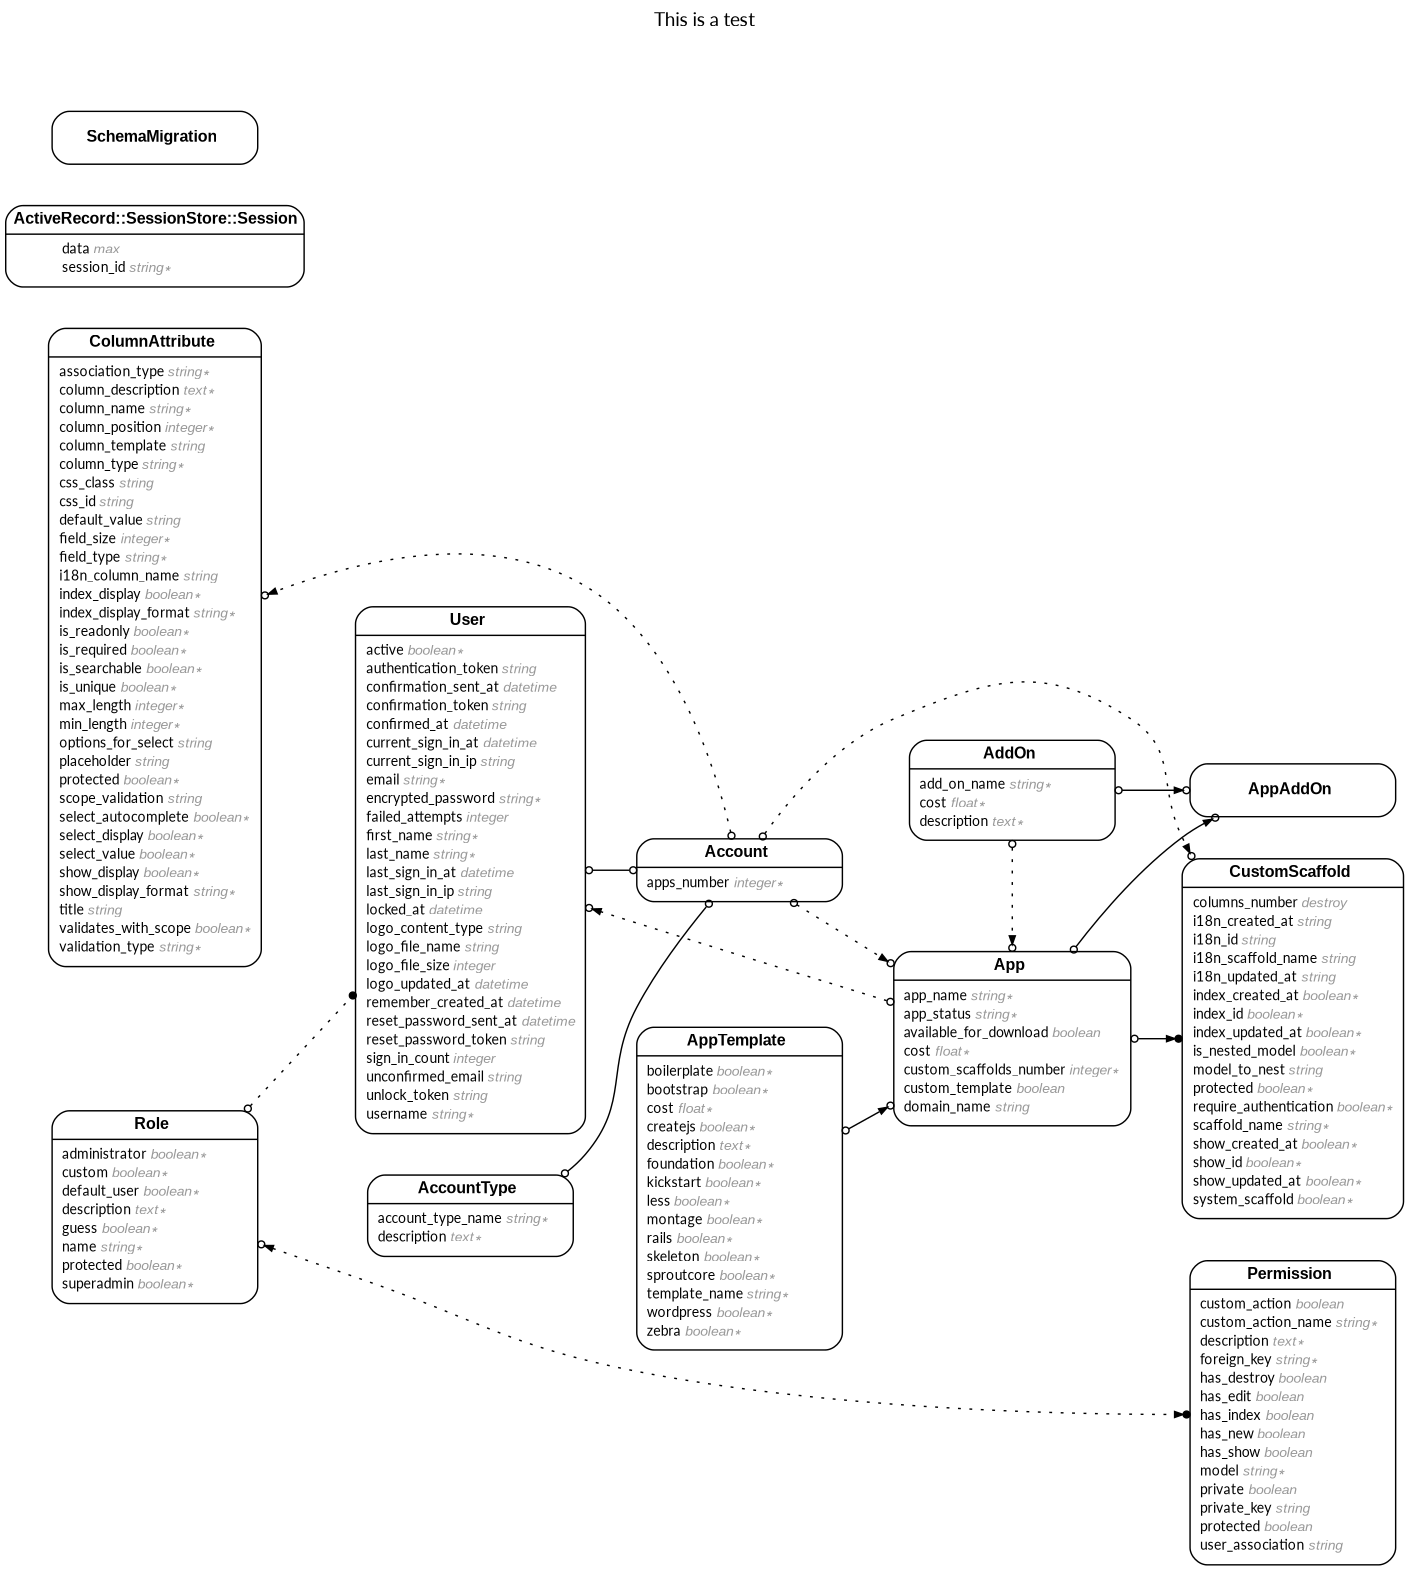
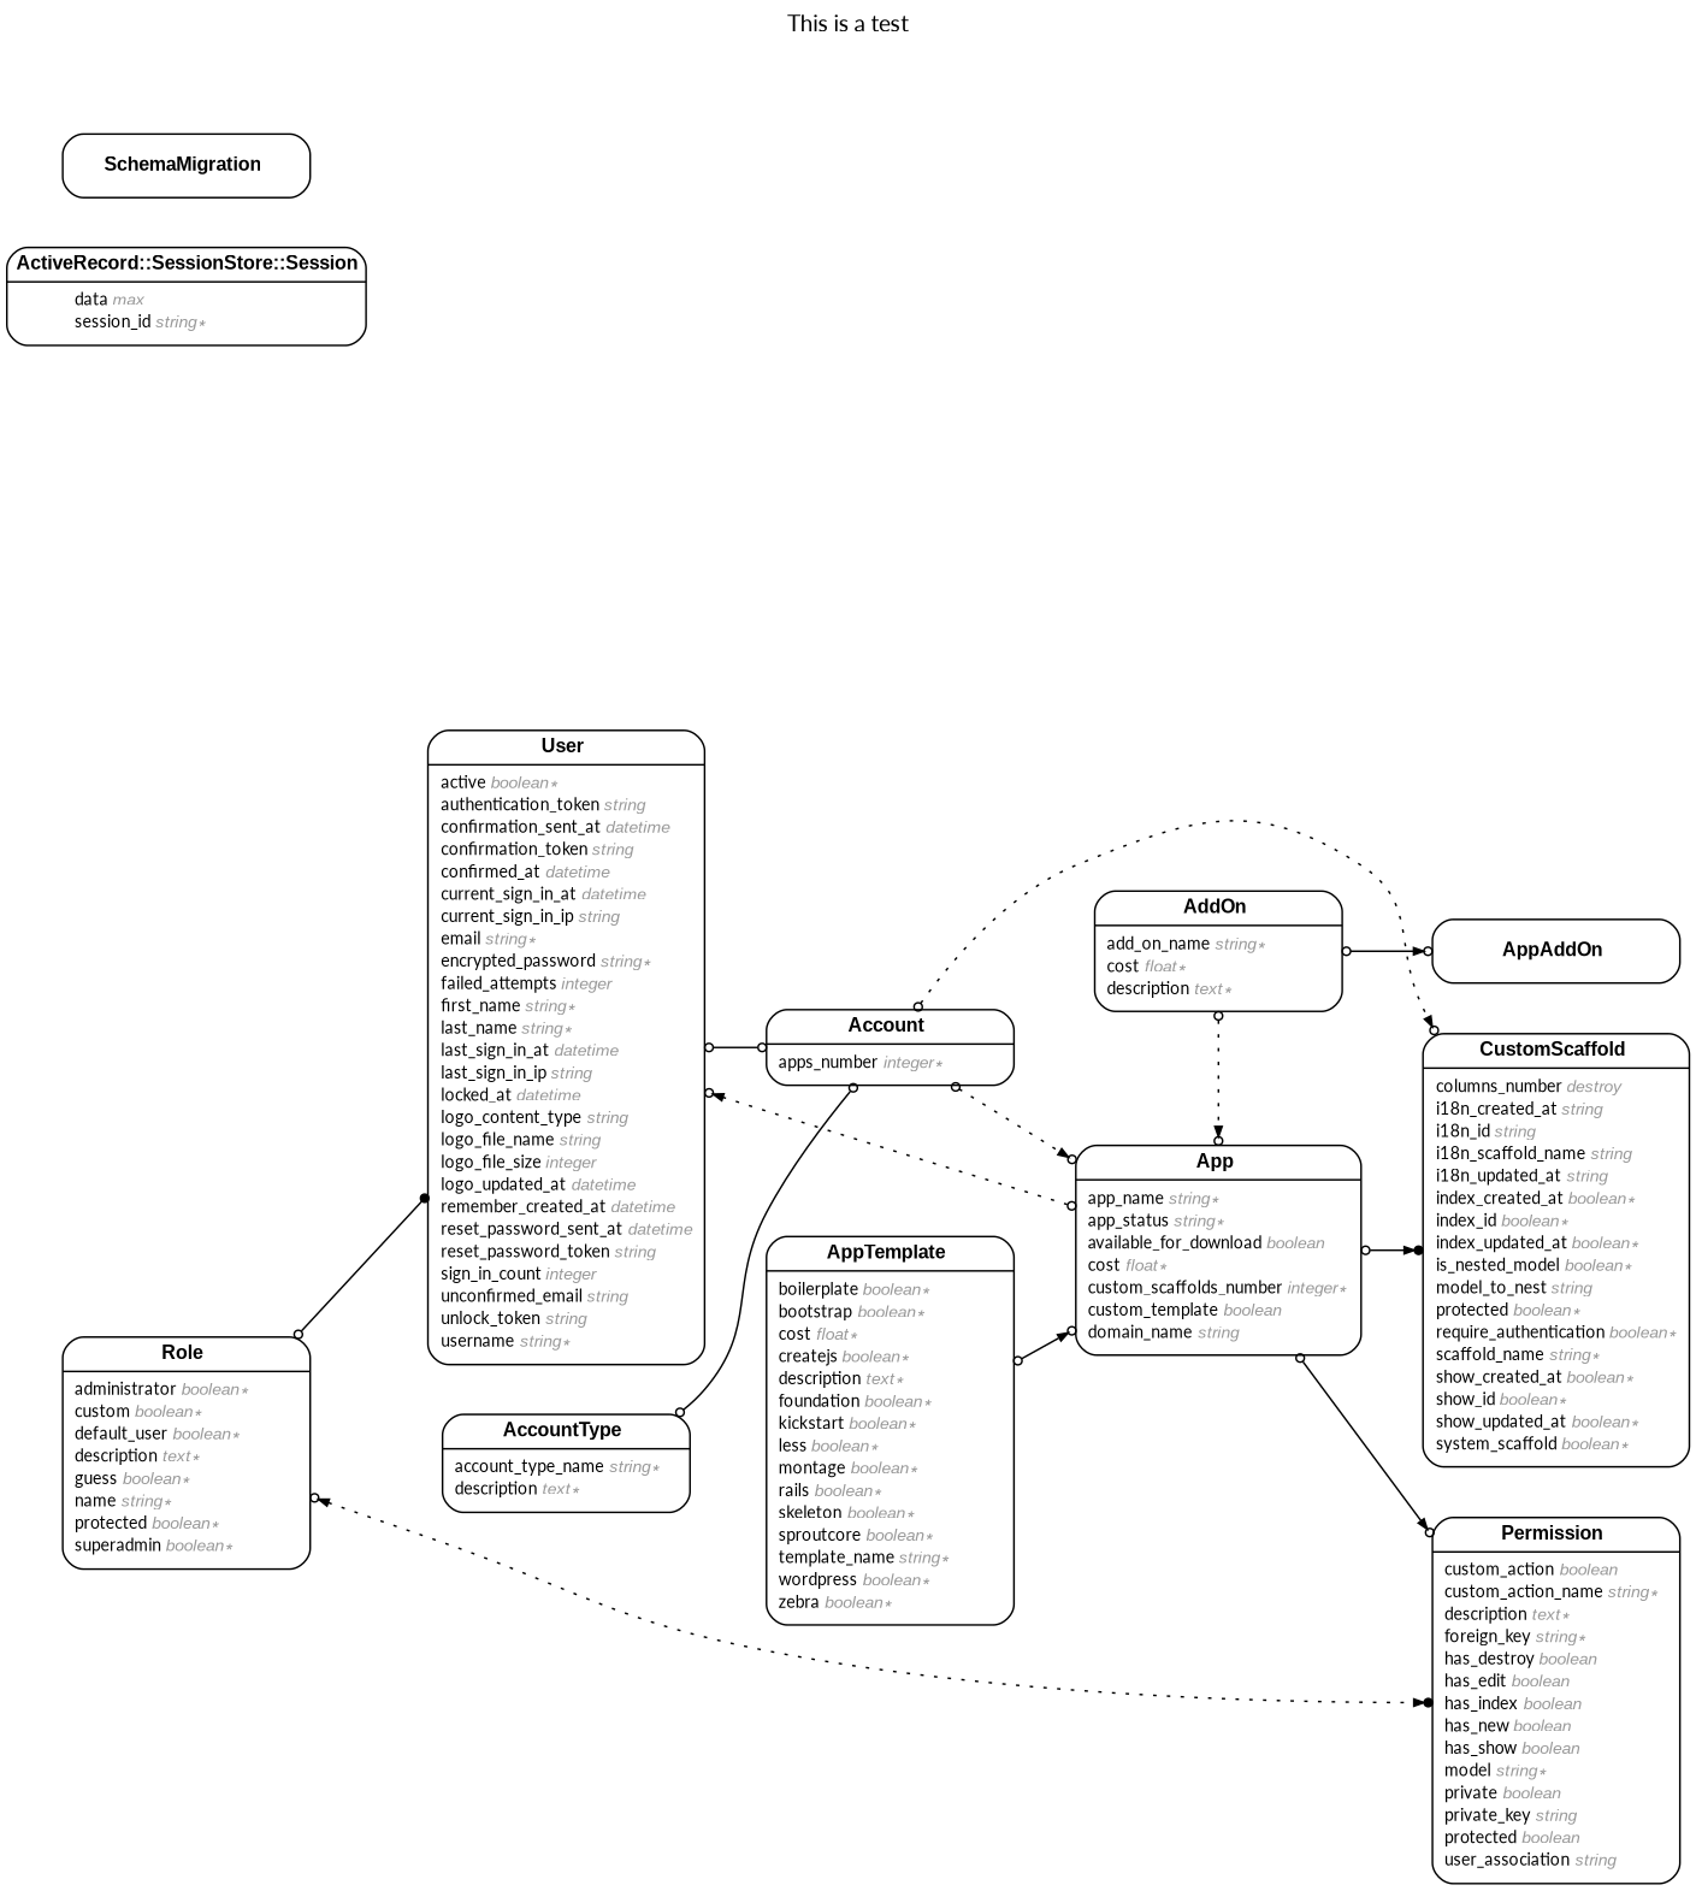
  digraph {
    concentrate=true
    fontname=Lato
    fontsize=13
    label="This is a test\n\n"
    labelloc=t
    nodesep=0.4
    rankdir=LR
    ranksep=0.5
    node [fontname=Lato fontsize=10 margin="0.07,0.05" penwidth=1.0 shape=Mrecord]
    edge [arrowhead=odotnormal arrowsize=0.6 arrowtail=odot dir=both fontname=Lato fontsize=7 labelangle=32 labeldistance=1.8 penwidth=1.0 weight=2]
    n1 [label=<<table border="0" align="center" cellspacing="0.5" cellpadding="0" width="134">   <tr><td align="center" valign="bottom" width="130"><font face="Arial Bold" point-size="11">Account</font></td></tr> </table> | <table border="0" align="left" cellspacing="2" cellpadding="0" width="134">   <tr><td align="left" width="130" port="apps_number">apps_number <font face="Arial Italic" color="grey60">integer ∗</font></td></tr> </table> >]
    n2 [label=<<table border="0" align="center" cellspacing="0.5" cellpadding="0" width="134">   <tr><td align="center" valign="bottom" width="130"><font face="Arial Bold" point-size="11">App</font></td></tr> </table> | <table border="0" align="left" cellspacing="2" cellpadding="0" width="134">   <tr><td align="left" width="130" port="app_name">app_name <font face="Arial Italic" color="grey60">string ∗</font></td></tr>   <tr><td align="left" width="130" port="app_status">app_status <font face="Arial Italic" color="grey60">string ∗</font></td></tr>   <tr><td align="left" width="130" port="available_for_download">available_for_download <font face="Arial Italic" color="grey60">boolean</font></td></tr>   <tr><td align="left" width="130" port="cost">cost <font face="Arial Italic" color="grey60">float ∗</font></td></tr>   <tr><td align="left" width="130" port="custom_scaffolds_number">custom_scaffolds_number <font face="Arial Italic" color="grey60">integer ∗</font></td></tr>   <tr><td align="left" width="130" port="custom_template">custom_template <font face="Arial Italic" color="grey60">boolean</font></td></tr>   <tr><td align="left" width="130" port="domain_name">domain_name <font face="Arial Italic" color="grey60">string</font></td></tr> </table> >]
-   n3 [label=<<table border="0" align="center" cellspacing="0.5" cellpadding="0" width="134">   <tr><td align="center" valign="bottom" width="130"><font face="Arial Bold" point-size="11">ColumnAttribute</font></td></tr> </table> | <table border="0" align="left" cellspacing="2" cellpadding="0" width="134">   <tr><td align="left" width="130" port="association_type">association_type <font face="Arial Italic" color="grey60">string ∗</font></td></tr>   <tr><td align="left" width="130" port="column_description">column_description <font face="Arial Italic" color="grey60">text ∗</font></td></tr>   <tr><td align="left" width="130" port="column_name">column_name <font face="Arial Italic" color="grey60">string ∗</font></td></tr>   <tr><td align="left" width="130" port="column_position">column_position <font face="Arial Italic" color="grey60">integer ∗</font></td></tr>   <tr><td align="left" width="130" port="column_template">column_template <font face="Arial Italic" color="grey60">string</font></td></tr>   <tr><td align="left" width="130" port="column_type">column_type <font face="Arial Italic" color="grey60">string ∗</font></td></tr>   <tr><td align="left" width="130" port="css_class">css_class <font face="Arial Italic" color="grey60">string</font></td></tr>   <tr><td align="left" width="130" port="css_id">css_id <font face="Arial Italic" color="grey60">string</font></td></tr>   <tr><td align="left" width="130" port="default_value">default_value <font face="Arial Italic" color="grey60">string</font></td></tr>   <tr><td align="left" width="130" port="field_size">field_size <font face="Arial Italic" color="grey60">integer ∗</font></td></tr>   <tr><td align="left" width="130" port="field_type">field_type <font face="Arial Italic" color="grey60">string ∗</font></td></tr>   <tr><td align="left" width="130" port="i18n_column_name">i18n_column_name <font face="Arial Italic" color="grey60">string</font></td></tr>   <tr><td align="left" width="130" port="index_display">index_display <font face="Arial Italic" color="grey60">boolean ∗</font></td></tr>   <tr><td align="left" width="130" port="index_display_format">index_display_format <font face="Arial Italic" color="grey60">string ∗</font></td></tr>   <tr><td align="left" width="130" port="is_readonly">is_readonly <font face="Arial Italic" color="grey60">boolean ∗</font></td></tr>   <tr><td align="left" width="130" port="is_required">is_required <font face="Arial Italic" color="grey60">boolean ∗</font></td></tr>   <tr><td align="left" width="130" port="is_searchable">is_searchable <font face="Arial Italic" color="grey60">boolean ∗</font></td></tr>   <tr><td align="left" width="130" port="is_unique">is_unique <font face="Arial Italic" color="grey60">boolean ∗</font></td></tr>   <tr><td align="left" width="130" port="max_length">max_length <font face="Arial Italic" color="grey60">integer ∗</font></td></tr>   <tr><td align="left" width="130" port="min_length">min_length <font face="Arial Italic" color="grey60">integer ∗</font></td></tr>   <tr><td align="left" width="130" port="options_for_select">options_for_select <font face="Arial Italic" color="grey60">string</font></td></tr>   <tr><td align="left" width="130" port="placeholder">placeholder <font face="Arial Italic" color="grey60">string</font></td></tr>   <tr><td align="left" width="130" port="protected">protected <font face="Arial Italic" color="grey60">boolean ∗</font></td></tr>   <tr><td align="left" width="130" port="scope_validation">scope_validation <font face="Arial Italic" color="grey60">string</font></td></tr>   <tr><td align="left" width="130" port="select_autocomplete">select_autocomplete <font face="Arial Italic" color="grey60">boolean ∗</font></td></tr>   <tr><td align="left" width="130" port="select_display">select_display <font face="Arial Italic" color="grey60">boolean ∗</font></td></tr>   <tr><td align="left" width="130" port="select_value">select_value <font face="Arial Italic" color="grey60">boolean ∗</font></td></tr>   <tr><td align="left" width="130" port="show_display">show_display <font face="Arial Italic" color="grey60">boolean ∗</font></td></tr>   <tr><td align="left" width="130" port="show_display_format">show_display_format <font face="Arial Italic" color="grey60">string ∗</font></td></tr>   <tr><td align="left" width="130" port="title">title <font face="Arial Italic" color="grey60">string</font></td></tr>   <tr><td align="left" width="130" port="validates_with_scope">validates_with_scope <font face="Arial Italic" color="grey60">boolean ∗</font></td></tr>   <tr><td align="left" width="130" port="validation_type">validation_type <font face="Arial Italic" color="grey60">string ∗</font></td></tr> </table> >]
    n4 [label=<<table border="0" align="center" cellspacing="0.5" cellpadding="0" width="134">   <tr><td align="center" valign="bottom" width="130"><font face="Arial Bold" point-size="11">CustomScaffold</font></td></tr> </table> | <table border="0" align="left" cellspacing="2" cellpadding="0" width="134">   <tr><td align="left" width="130" port="columns_number">columns_number <font face="Arial Italic" color="grey60">destroy</font></td></tr>   <tr><td align="left" width="130" port="i18n_created_at">i18n_created_at <font face="Arial Italic" color="grey60">string</font></td></tr>   <tr><td align="left" width="130" port="i18n_id">i18n_id <font face="Arial Italic" color="grey60">string</font></td></tr>   <tr><td align="left" width="130" port="i18n_scaffold_name">i18n_scaffold_name <font face="Arial Italic" color="grey60">string</font></td></tr>   <tr><td align="left" width="130" port="i18n_updated_at">i18n_updated_at <font face="Arial Italic" color="grey60">string</font></td></tr>   <tr><td align="left" width="130" port="index_created_at">index_created_at <font face="Arial Italic" color="grey60">boolean ∗</font></td></tr>   <tr><td align="left" width="130" port="index_id">index_id <font face="Arial Italic" color="grey60">boolean ∗</font></td></tr>   <tr><td align="left" width="130" port="index_updated_at">index_updated_at <font face="Arial Italic" color="grey60">boolean ∗</font></td></tr>   <tr><td align="left" width="130" port="is_nested_model">is_nested_model <font face="Arial Italic" color="grey60">boolean ∗</font></td></tr>   <tr><td align="left" width="130" port="model_to_nest">model_to_nest <font face="Arial Italic" color="grey60">string</font></td></tr>   <tr><td align="left" width="130" port="protected">protected <font face="Arial Italic" color="grey60">boolean ∗</font></td></tr>   <tr><td align="left" width="130" port="require_authentication">require_authentication <font face="Arial Italic" color="grey60">boolean ∗</font></td></tr>   <tr><td align="left" width="130" port="scaffold_name">scaffold_name <font face="Arial Italic" color="grey60">string ∗</font></td></tr>   <tr><td align="left" width="130" port="show_created_at">show_created_at <font face="Arial Italic" color="grey60">boolean ∗</font></td></tr>   <tr><td align="left" width="130" port="show_id">show_id <font face="Arial Italic" color="grey60">boolean ∗</font></td></tr>   <tr><td align="left" width="130" port="show_updated_at">show_updated_at <font face="Arial Italic" color="grey60">boolean ∗</font></td></tr>   <tr><td align="left" width="130" port="system_scaffold">system_scaffold <font face="Arial Italic" color="grey60">boolean ∗</font></td></tr> </table> >]
    n5 [label=<<table border="0" align="center" cellspacing="0.5" cellpadding="0" width="134">   <tr><td align="center" valign="bottom" width="130"><font face="Arial Bold" point-size="11">AppAddOn</font></td></tr> </table> >]
    n6 [label=<<table border="0" align="center" cellspacing="0.5" cellpadding="0" width="134">   <tr><td align="center" valign="bottom" width="130"><font face="Arial Bold" point-size="11">User</font></td></tr> </table> | <table border="0" align="left" cellspacing="2" cellpadding="0" width="134">   <tr><td align="left" width="130" port="active">active <font face="Arial Italic" color="grey60">boolean ∗</font></td></tr>   <tr><td align="left" width="130" port="authentication_token">authentication_token <font face="Arial Italic" color="grey60">string</font></td></tr>   <tr><td align="left" width="130" port="confirmation_sent_at">confirmation_sent_at <font face="Arial Italic" color="grey60">datetime</font></td></tr>   <tr><td align="left" width="130" port="confirmation_token">confirmation_token <font face="Arial Italic" color="grey60">string</font></td></tr>   <tr><td align="left" width="130" port="confirmed_at">confirmed_at <font face="Arial Italic" color="grey60">datetime</font></td></tr>   <tr><td align="left" width="130" port="current_sign_in_at">current_sign_in_at <font face="Arial Italic" color="grey60">datetime</font></td></tr>   <tr><td align="left" width="130" port="current_sign_in_ip">current_sign_in_ip <font face="Arial Italic" color="grey60">string</font></td></tr>   <tr><td align="left" width="130" port="email">email <font face="Arial Italic" color="grey60">string ∗</font></td></tr>   <tr><td align="left" width="130" port="encrypted_password">encrypted_password <font face="Arial Italic" color="grey60">string ∗</font></td></tr>   <tr><td align="left" width="130" port="failed_attempts">failed_attempts <font face="Arial Italic" color="grey60">integer</font></td></tr>   <tr><td align="left" width="130" port="first_name">first_name <font face="Arial Italic" color="grey60">string ∗</font></td></tr>   <tr><td align="left" width="130" port="last_name">last_name <font face="Arial Italic" color="grey60">string ∗</font></td></tr>   <tr><td align="left" width="130" port="last_sign_in_at">last_sign_in_at <font face="Arial Italic" color="grey60">datetime</font></td></tr>   <tr><td align="left" width="130" port="last_sign_in_ip">last_sign_in_ip <font face="Arial Italic" color="grey60">string</font></td></tr>   <tr><td align="left" width="130" port="locked_at">locked_at <font face="Arial Italic" color="grey60">datetime</font></td></tr>   <tr><td align="left" width="130" port="logo_content_type">logo_content_type <font face="Arial Italic" color="grey60">string</font></td></tr>   <tr><td align="left" width="130" port="logo_file_name">logo_file_name <font face="Arial Italic" color="grey60">string</font></td></tr>   <tr><td align="left" width="130" port="logo_file_size">logo_file_size <font face="Arial Italic" color="grey60">integer</font></td></tr>   <tr><td align="left" width="130" port="logo_updated_at">logo_updated_at <font face="Arial Italic" color="grey60">datetime</font></td></tr>   <tr><td align="left" width="130" port="remember_created_at">remember_created_at <font face="Arial Italic" color="grey60">datetime</font></td></tr>   <tr><td align="left" width="130" port="reset_password_sent_at">reset_password_sent_at <font face="Arial Italic" color="grey60">datetime</font></td></tr>   <tr><td align="left" width="130" port="reset_password_token">reset_password_token <font face="Arial Italic" color="grey60">string</font></td></tr>   <tr><td align="left" width="130" port="sign_in_count">sign_in_count <font face="Arial Italic" color="grey60">integer</font></td></tr>   <tr><td align="left" width="130" port="unconfirmed_email">unconfirmed_email <font face="Arial Italic" color="grey60">string</font></td></tr>   <tr><td align="left" width="130" port="unlock_token">unlock_token <font face="Arial Italic" color="grey60">string</font></td></tr>   <tr><td align="left" width="130" port="username">username <font face="Arial Italic" color="grey60">string ∗</font></td></tr> </table> >]
    n7 [label=<<table border="0" align="center" cellspacing="0.5" cellpadding="0" width="134">   <tr><td align="center" valign="bottom" width="130"><font face="Arial Bold" point-size="11">AccountType</font></td></tr> </table> | <table border="0" align="left" cellspacing="2" cellpadding="0" width="134">   <tr><td align="left" width="130" port="account_type_name">account_type_name <font face="Arial Italic" color="grey60">string ∗</font></td></tr>   <tr><td align="left" width="130" port="description">description <font face="Arial Italic" color="grey60">text ∗</font></td></tr> </table> >]
    n8 [label=<<table border="0" align="center" cellspacing="0.5" cellpadding="0" width="134">   <tr><td align="center" valign="bottom" width="130"><font face="Arial Bold" point-size="11">ActiveRecord::SessionStore::Session</font></td></tr> </table> | <table border="0" align="left" cellspacing="2" cellpadding="0" width="134">   <tr><td align="left" width="130" port="data">data <font face="Arial Italic" color="grey60">max</font></td></tr>   <tr><td align="left" width="130" port="session_id">session_id <font face="Arial Italic" color="grey60">string ∗</font></td></tr> </table> >]
    n9 [label=<<table border="0" align="center" cellspacing="0.5" cellpadding="0" width="134">   <tr><td align="center" valign="bottom" width="130"><font face="Arial Bold" point-size="11">AddOn</font></td></tr> </table> | <table border="0" align="left" cellspacing="2" cellpadding="0" width="134">   <tr><td align="left" width="130" port="add_on_name">add_on_name <font face="Arial Italic" color="grey60">string ∗</font></td></tr>   <tr><td align="left" width="130" port="cost">cost <font face="Arial Italic" color="grey60">float ∗</font></td></tr>   <tr><td align="left" width="130" port="description">description <font face="Arial Italic" color="grey60">text ∗</font></td></tr> </table> >]
    n10 [label=<<table border="0" align="center" cellspacing="0.5" cellpadding="0" width="134">   <tr><td align="center" valign="bottom" width="130"><font face="Arial Bold" point-size="11">AppTemplate</font></td></tr> </table> | <table border="0" align="left" cellspacing="2" cellpadding="0" width="134">   <tr><td align="left" width="130" port="boilerplate">boilerplate <font face="Arial Italic" color="grey60">boolean ∗</font></td></tr>   <tr><td align="left" width="130" port="bootstrap">bootstrap <font face="Arial Italic" color="grey60">boolean ∗</font></td></tr>   <tr><td align="left" width="130" port="cost">cost <font face="Arial Italic" color="grey60">float ∗</font></td></tr>   <tr><td align="left" width="130" port="createjs">createjs <font face="Arial Italic" color="grey60">boolean ∗</font></td></tr>   <tr><td align="left" width="130" port="description">description <font face="Arial Italic" color="grey60">text ∗</font></td></tr>   <tr><td align="left" width="130" port="foundation">foundation <font face="Arial Italic" color="grey60">boolean ∗</font></td></tr>   <tr><td align="left" width="130" port="kickstart">kickstart <font face="Arial Italic" color="grey60">boolean ∗</font></td></tr>   <tr><td align="left" width="130" port="less">less <font face="Arial Italic" color="grey60">boolean ∗</font></td></tr>   <tr><td align="left" width="130" port="montage">montage <font face="Arial Italic" color="grey60">boolean ∗</font></td></tr>   <tr><td align="left" width="130" port="rails">rails <font face="Arial Italic" color="grey60">boolean ∗</font></td></tr>   <tr><td align="left" width="130" port="skeleton">skeleton <font face="Arial Italic" color="grey60">boolean ∗</font></td></tr>   <tr><td align="left" width="130" port="sproutcore">sproutcore <font face="Arial Italic" color="grey60">boolean ∗</font></td></tr>   <tr><td align="left" width="130" port="template_name">template_name <font face="Arial Italic" color="grey60">string ∗</font></td></tr>   <tr><td align="left" width="130" port="wordpress">wordpress <font face="Arial Italic" color="grey60">boolean ∗</font></td></tr>   <tr><td align="left" width="130" port="zebra">zebra <font face="Arial Italic" color="grey60">boolean ∗</font></td></tr> </table> >]
    n11 [label=<<table border="0" align="center" cellspacing="0.5" cellpadding="0" width="134">   <tr><td align="center" valign="bottom" width="130"><font face="Arial Bold" point-size="11">Permission</font></td></tr> </table> | <table border="0" align="left" cellspacing="2" cellpadding="0" width="134">   <tr><td align="left" width="130" port="custom_action">custom_action <font face="Arial Italic" color="grey60">boolean</font></td></tr>   <tr><td align="left" width="130" port="custom_action_name">custom_action_name <font face="Arial Italic" color="grey60">string ∗</font></td></tr>   <tr><td align="left" width="130" port="description">description <font face="Arial Italic" color="grey60">text ∗</font></td></tr>   <tr><td align="left" width="130" port="foreign_key">foreign_key <font face="Arial Italic" color="grey60">string ∗</font></td></tr>   <tr><td align="left" width="130" port="has_destroy">has_destroy <font face="Arial Italic" color="grey60">boolean</font></td></tr>   <tr><td align="left" width="130" port="has_edit">has_edit <font face="Arial Italic" color="grey60">boolean</font></td></tr>   <tr><td align="left" width="130" port="has_index">has_index <font face="Arial Italic" color="grey60">boolean</font></td></tr>   <tr><td align="left" width="130" port="has_new">has_new <font face="Arial Italic" color="grey60">boolean</font></td></tr>   <tr><td align="left" width="130" port="has_show">has_show <font face="Arial Italic" color="grey60">boolean</font></td></tr>   <tr><td align="left" width="130" port="model">model <font face="Arial Italic" color="grey60">string ∗</font></td></tr>   <tr><td align="left" width="130" port="private">private <font face="Arial Italic" color="grey60">boolean</font></td></tr>   <tr><td align="left" width="130" port="private_key">private_key <font face="Arial Italic" color="grey60">string</font></td></tr>   <tr><td align="left" width="130" port="protected">protected <font face="Arial Italic" color="grey60">boolean</font></td></tr>   <tr><td align="left" width="130" port="user_association">user_association <font face="Arial Italic" color="grey60">string</font></td></tr> </table> >]
    n12 [label=<<table border="0" align="center" cellspacing="0.5" cellpadding="0" width="134">   <tr><td align="center" valign="bottom" width="130"><font face="Arial Bold" point-size="11">Role</font></td></tr> </table> | <table border="0" align="left" cellspacing="2" cellpadding="0" width="134">   <tr><td align="left" width="130" port="administrator">administrator <font face="Arial Italic" color="grey60">boolean ∗</font></td></tr>   <tr><td align="left" width="130" port="custom">custom <font face="Arial Italic" color="grey60">boolean ∗</font></td></tr>   <tr><td align="left" width="130" port="default_user">default_user <font face="Arial Italic" color="grey60">boolean ∗</font></td></tr>   <tr><td align="left" width="130" port="description">description <font face="Arial Italic" color="grey60">text ∗</font></td></tr>   <tr><td align="left" width="130" port="guess">guess <font face="Arial Italic" color="grey60">boolean ∗</font></td></tr>   <tr><td align="left" width="130" port="name">name <font face="Arial Italic" color="grey60">string ∗</font></td></tr>   <tr><td align="left" width="130" port="protected">protected <font face="Arial Italic" color="grey60">boolean ∗</font></td></tr>   <tr><td align="left" width="130" port="superadmin">superadmin <font face="Arial Italic" color="grey60">boolean ∗</font></td></tr> </table> >]
    n13 [label=<<table border="0" align="center" cellspacing="0.5" cellpadding="0" width="134">   <tr><td align="center" valign="bottom" width="130"><font face="Arial Bold" point-size="11">SchemaMigration</font></td></tr> </table> >]
    n1 -> n2 [style=dotted]
-   n1 -> n3 [constraint=false style=dotted weight=1]
    n1 -> n4 [constraint=false style=dotted weight=1]
    n2 -> n4 [arrowhead=dotnormal]
-   n2 -> n5 [weight=1]
+   n2 -> n11 [weight=1]
    n2 -> n6 [constraint=false style=dotted weight=1]
    n6 -> n1 [arrowhead=odot]
    n7 -> n1 [arrowhead=odot]
    n9 -> n2 [constraint=false style=dotted weight=1]
    n9 -> n5
    n10 -> n2
-   n12 -> n6 [arrowhead=dot style=dotted]
+   n12 -> n6 [arrowhead=dot]
    n12 -> n11 [arrowhead=dotnormal arrowtail=odotnormal style=dotted]
  }
